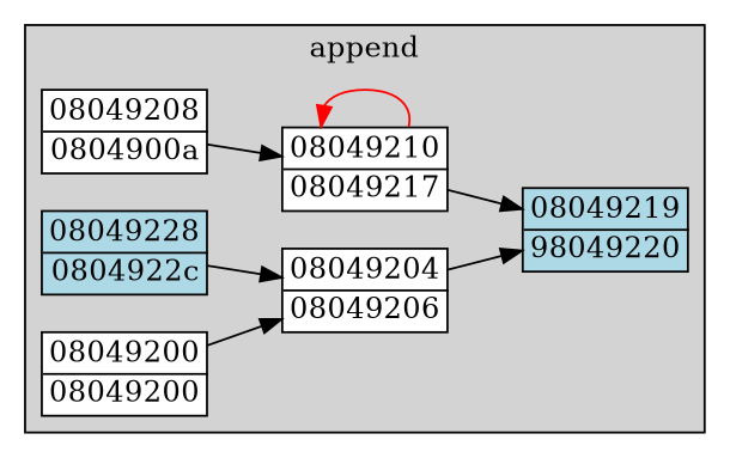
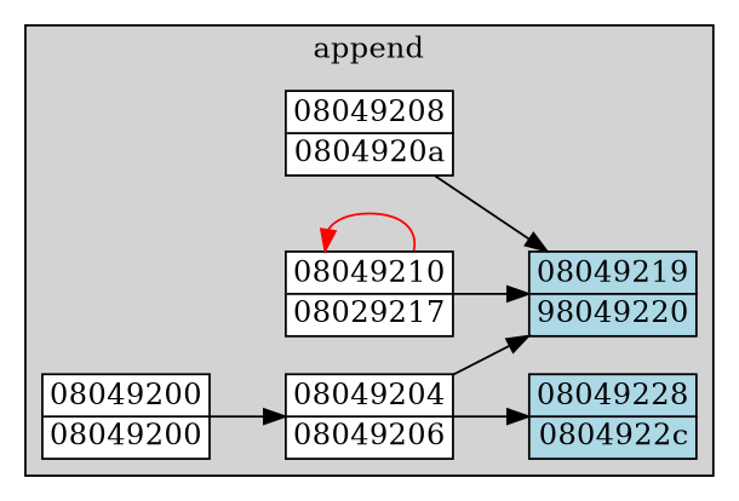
  digraph {
    rankdir=LR
    node [fillcolor=white margin=0 shape=none style="filled,solid"]
    n1 [label=<<TABLE BORDER="1" CELLBORDER="0" CELLSPACING="0"><TR><TD>08049204</TD></TR><HR/><TR><TD>08049206</TD></TR></TABLE>>]
-   n2 [label=<<TABLE BORDER="1" CELLBORDER="0" CELLSPACING="0"><TR><TD>08049208</TD></TR><HR/><TR><TD>0804900a</TD></TR></TABLE>>]
+   n2 [label=<<TABLE BORDER="1" CELLBORDER="0" CELLSPACING="0"><TR><TD>08049208</TD></TR><HR/><TR><TD>0804920a</TD></TR></TABLE>>]
    n3 [fillcolor=lightblue label=<<TABLE BORDER="1" CELLBORDER="0" CELLSPACING="0"><TR><TD>08049228</TD></TR><HR/><TR><TD>0804922c</TD></TR></TABLE>>]
-   n4 [label=<<TABLE BORDER="1" CELLBORDER="0" CELLSPACING="0"><TR><TD>08049210</TD></TR><HR/><TR><TD>08049217</TD></TR></TABLE>>]
+   n4 [label=<<TABLE BORDER="1" CELLBORDER="0" CELLSPACING="0"><TR><TD>08049210</TD></TR><HR/><TR><TD>08029217</TD></TR></TABLE>>]
    n5 [fillcolor=lightblue label=<<TABLE BORDER="1" CELLBORDER="0" CELLSPACING="0"><TR><TD>08049219</TD></TR><HR/><TR><TD>98049220</TD></TR></TABLE>>]
    n6 [label=<<TABLE BORDER="1" CELLBORDER="0" CELLSPACING="0"><TR><TD>08049200</TD></TR><HR/><TR><TD>08049200</TD></TR></TABLE>>]
    subgraph cluster_1 {
      color=black
      fillcolor=lightgrey
      label=append
      style="filled,solid"
      n1
      n2
      n3
      n4
      n5
      n6
    }
-   n3 -> n1
+   n1 -> n3
    n1 -> n5
-   n2 -> n4
+   n2 -> n5
    n4 -> n4 [color=red dir=back]
    n4 -> n5
    n6 -> n1
  }
